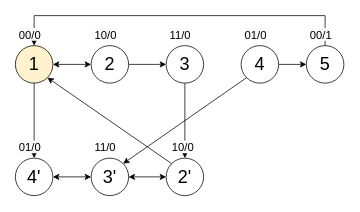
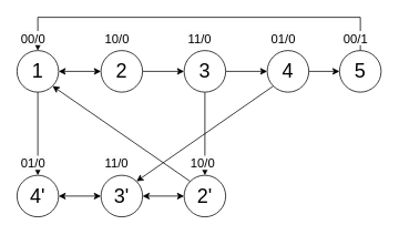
  <mxCell id="0" />
  <mxCell id="1" parent="0" />
- <mxCell id="2" value="&lt;font style=&quot;font-size: 24px;&quot;&gt;1&lt;/font&gt;" style="ellipse;whiteSpace=wrap;html=1;aspect=fixed;fillColor=#fff2cc;" parent="1" vertex="1"><mxGeometry x="20" y="60" width="50" height="50" as="geometry" /></mxCell>
+ <mxCell id="2" value="&lt;font style=&quot;font-size: 24px;&quot;&gt;1&lt;/font&gt;" style="ellipse;whiteSpace=wrap;html=1;aspect=fixed;" parent="1" vertex="1"><mxGeometry x="20" y="60" width="50" height="50" as="geometry" /></mxCell>
  <mxCell id="3" style="edgeStyle=orthogonalEdgeStyle;rounded=0;orthogonalLoop=1;jettySize=auto;html=1;exitX=1;exitY=0.5;exitDx=0;exitDy=0;entryX=0;entryY=0.5;entryDx=0;entryDy=0;" parent="1" source="4" target="8" edge="1"><mxGeometry relative="1" as="geometry" /></mxCell>
  <mxCell id="4" value="&lt;span style=&quot;font-size: 24px;&quot;&gt;2&lt;/span&gt;" style="ellipse;whiteSpace=wrap;html=1;aspect=fixed;" parent="1" vertex="1"><mxGeometry x="121" y="60" width="50" height="50" as="geometry" /></mxCell>
  <mxCell id="5" value="&lt;span style=&quot;color: rgb(0, 0, 0); font-family: Helvetica; font-size: 15px; font-style: normal; font-variant-ligatures: normal; font-variant-caps: normal; font-weight: 400; letter-spacing: normal; orphans: 2; text-align: center; text-indent: 0px; text-transform: none; widows: 2; word-spacing: 0px; -webkit-text-stroke-width: 0px; background-color: rgb(251, 251, 251); text-decoration-thickness: initial; text-decoration-style: initial; text-decoration-color: initial; float: none; display: inline !important;&quot;&gt;10/0&lt;/span&gt;" style="text;whiteSpace=wrap;html=1;" parent="1" vertex="1"><mxGeometry x="124" y="30" width="44" height="30" as="geometry" /></mxCell>
+ <mxCell id="6" style="edgeStyle=orthogonalEdgeStyle;rounded=0;orthogonalLoop=1;jettySize=auto;html=1;exitX=1;exitY=0.5;exitDx=0;exitDy=0;entryX=0;entryY=0.5;entryDx=0;entryDy=0;" parent="1" source="8" target="11" edge="1"><mxGeometry relative="1" as="geometry" /></mxCell>
  <mxCell id="7" style="edgeStyle=orthogonalEdgeStyle;rounded=0;orthogonalLoop=1;jettySize=auto;html=1;exitX=0.5;exitY=1;exitDx=0;exitDy=0;" parent="1" source="8" target="16" edge="1"><mxGeometry relative="1" as="geometry" /></mxCell>
  <mxCell id="8" value="&lt;span style=&quot;font-size: 24px;&quot;&gt;3&lt;/span&gt;" style="ellipse;whiteSpace=wrap;html=1;aspect=fixed;" parent="1" vertex="1"><mxGeometry x="221" y="60" width="50" height="50" as="geometry" /></mxCell>
  <mxCell id="9" value="&lt;span style=&quot;color: rgb(0, 0, 0); font-family: Helvetica; font-size: 15px; font-style: normal; font-variant-ligatures: normal; font-variant-caps: normal; font-weight: 400; letter-spacing: normal; orphans: 2; text-align: center; text-indent: 0px; text-transform: none; widows: 2; word-spacing: 0px; -webkit-text-stroke-width: 0px; background-color: rgb(251, 251, 251); text-decoration-thickness: initial; text-decoration-style: initial; text-decoration-color: initial; float: none; display: inline !important;&quot;&gt;11/0&lt;/span&gt;" style="text;whiteSpace=wrap;html=1;" parent="1" vertex="1"><mxGeometry x="224" y="30" width="44" height="30" as="geometry" /></mxCell>
  <mxCell id="10" style="edgeStyle=orthogonalEdgeStyle;rounded=0;orthogonalLoop=1;jettySize=auto;html=1;exitX=1;exitY=0.5;exitDx=0;exitDy=0;entryX=0;entryY=0.5;entryDx=0;entryDy=0;" parent="1" source="11" target="14" edge="1"><mxGeometry relative="1" as="geometry" /></mxCell>
  <mxCell id="11" value="&lt;font style=&quot;font-size: 24px;&quot;&gt;4&lt;/font&gt;" style="ellipse;whiteSpace=wrap;html=1;aspect=fixed;" parent="1" vertex="1"><mxGeometry x="321" y="60" width="50" height="50" as="geometry" /></mxCell>
  <mxCell id="12" value="&lt;span style=&quot;color: rgb(0, 0, 0); font-family: Helvetica; font-size: 15px; font-style: normal; font-variant-ligatures: normal; font-variant-caps: normal; font-weight: 400; letter-spacing: normal; orphans: 2; text-align: center; text-indent: 0px; text-transform: none; widows: 2; word-spacing: 0px; -webkit-text-stroke-width: 0px; background-color: rgb(251, 251, 251); text-decoration-thickness: initial; text-decoration-style: initial; text-decoration-color: initial; float: none; display: inline !important;&quot;&gt;01/0&lt;/span&gt;" style="text;whiteSpace=wrap;html=1;" parent="1" vertex="1"><mxGeometry x="324" y="30" width="44" height="30" as="geometry" /></mxCell>
  <mxCell id="13" style="edgeStyle=orthogonalEdgeStyle;rounded=0;orthogonalLoop=1;jettySize=auto;html=1;exitX=0.5;exitY=0;exitDx=0;exitDy=0;entryX=0.5;entryY=0;entryDx=0;entryDy=0;" edge="1" parent="1" source="14" target="2"><mxGeometry relative="1" as="geometry"><Array as="points"><mxPoint x="433" y="20" /><mxPoint x="45" y="20" /></Array></mxGeometry></mxCell>
  <mxCell id="14" value="&lt;font style=&quot;font-size: 24px;&quot;&gt;5&lt;/font&gt;" style="ellipse;whiteSpace=wrap;html=1;aspect=fixed;" parent="1" vertex="1"><mxGeometry x="408" y="60" width="50" height="50" as="geometry" /></mxCell>
  <mxCell id="15" value="&lt;span style=&quot;color: rgb(0, 0, 0); font-family: Helvetica; font-size: 15px; font-style: normal; font-variant-ligatures: normal; font-variant-caps: normal; font-weight: 400; letter-spacing: normal; orphans: 2; text-align: center; text-indent: 0px; text-transform: none; widows: 2; word-spacing: 0px; -webkit-text-stroke-width: 0px; background-color: rgb(251, 251, 251); text-decoration-thickness: initial; text-decoration-style: initial; text-decoration-color: initial; float: none; display: inline !important;&quot;&gt;00/1&lt;/span&gt;" style="text;whiteSpace=wrap;html=1;" parent="1" vertex="1"><mxGeometry x="411" y="30" width="44" height="30" as="geometry" /></mxCell>
  <mxCell id="16" value="&lt;span style=&quot;font-size: 24px;&quot;&gt;2'&lt;/span&gt;" style="ellipse;whiteSpace=wrap;html=1;aspect=fixed;" parent="1" vertex="1"><mxGeometry x="221" y="210" width="50" height="50" as="geometry" /></mxCell>
  <mxCell id="17" value="&lt;span style=&quot;color: rgb(0, 0, 0); font-family: Helvetica; font-size: 15px; font-style: normal; font-variant-ligatures: normal; font-variant-caps: normal; font-weight: 400; letter-spacing: normal; orphans: 2; text-align: center; text-indent: 0px; text-transform: none; widows: 2; word-spacing: 0px; -webkit-text-stroke-width: 0px; background-color: rgb(251, 251, 251); text-decoration-thickness: initial; text-decoration-style: initial; text-decoration-color: initial; float: none; display: inline !important;&quot;&gt;10/0&lt;/span&gt;" style="text;whiteSpace=wrap;html=1;" parent="1" vertex="1"><mxGeometry x="227" y="180" width="44" height="30" as="geometry" /></mxCell>
  <mxCell id="18" value="&lt;span style=&quot;font-size: 24px;&quot;&gt;3'&lt;/span&gt;" style="ellipse;whiteSpace=wrap;html=1;aspect=fixed;" parent="1" vertex="1"><mxGeometry x="121" y="210" width="50" height="50" as="geometry" /></mxCell>
  <mxCell id="19" value="&lt;span style=&quot;color: rgb(0, 0, 0); font-family: Helvetica; font-size: 15px; font-style: normal; font-variant-ligatures: normal; font-variant-caps: normal; font-weight: 400; letter-spacing: normal; orphans: 2; text-align: center; text-indent: 0px; text-transform: none; widows: 2; word-spacing: 0px; -webkit-text-stroke-width: 0px; background-color: rgb(251, 251, 251); text-decoration-thickness: initial; text-decoration-style: initial; text-decoration-color: initial; float: none; display: inline !important;&quot;&gt;11/0&lt;/span&gt;" style="text;whiteSpace=wrap;html=1;" parent="1" vertex="1"><mxGeometry x="124" y="180" width="44" height="30" as="geometry" /></mxCell>
  <mxCell id="20" value="&lt;font style=&quot;font-size: 24px;&quot;&gt;4'&lt;/font&gt;" style="ellipse;whiteSpace=wrap;html=1;aspect=fixed;" parent="1" vertex="1"><mxGeometry x="20" y="210" width="50" height="50" as="geometry" /></mxCell>
  <mxCell id="21" value="" style="endArrow=classic;startArrow=classic;html=1;rounded=0;exitX=1;exitY=0.5;exitDx=0;exitDy=0;entryX=0;entryY=0.5;entryDx=0;entryDy=0;" parent="1" source="20" target="18" edge="1"><mxGeometry width="50" height="50" relative="1" as="geometry"><mxPoint x="220" y="230" as="sourcePoint" /><mxPoint x="270" y="180" as="targetPoint" /></mxGeometry></mxCell>
  <mxCell id="22" value="" style="endArrow=none;startArrow=classic;html=1;rounded=0;exitX=0.5;exitY=0;exitDx=0;exitDy=0;entryX=0.5;entryY=1;entryDx=0;entryDy=0;" parent="1" source="20" target="2" edge="1"><mxGeometry width="50" height="50" relative="1" as="geometry"><mxPoint x="220" y="180" as="sourcePoint" /><mxPoint x="270" y="130" as="targetPoint" /></mxGeometry></mxCell>
  <mxCell id="23" value="&lt;span style=&quot;color: rgb(0, 0, 0); font-family: Helvetica; font-size: 15px; font-style: normal; font-variant-ligatures: normal; font-variant-caps: normal; font-weight: 400; letter-spacing: normal; orphans: 2; text-align: center; text-indent: 0px; text-transform: none; widows: 2; word-spacing: 0px; -webkit-text-stroke-width: 0px; background-color: rgb(251, 251, 251); text-decoration-thickness: initial; text-decoration-style: initial; text-decoration-color: initial; float: none; display: inline !important;&quot;&gt;01/0&lt;/span&gt;" style="text;whiteSpace=wrap;html=1;" parent="1" vertex="1"><mxGeometry x="23" y="180" width="44" height="30" as="geometry" /></mxCell>
  <mxCell id="24" value="" style="endArrow=classic;startArrow=classic;html=1;rounded=0;exitX=1;exitY=0.5;exitDx=0;exitDy=0;entryX=0;entryY=0.5;entryDx=0;entryDy=0;" parent="1" source="18" target="16" edge="1"><mxGeometry width="50" height="50" relative="1" as="geometry"><mxPoint x="220" y="260" as="sourcePoint" /><mxPoint x="270" y="210" as="targetPoint" /></mxGeometry></mxCell>
  <mxCell id="25" value="" style="endArrow=classic;html=1;rounded=0;exitX=0;exitY=0;exitDx=0;exitDy=0;entryX=1;entryY=1;entryDx=0;entryDy=0;" parent="1" source="16" target="2" edge="1"><mxGeometry width="50" height="50" relative="1" as="geometry"><mxPoint x="170" y="200" as="sourcePoint" /><mxPoint x="220" y="150" as="targetPoint" /></mxGeometry></mxCell>
  <mxCell id="26" value="" style="endArrow=classic;startArrow=classic;html=1;rounded=0;exitX=1;exitY=0.5;exitDx=0;exitDy=0;" parent="1" source="2" target="4" edge="1"><mxGeometry width="50" height="50" relative="1" as="geometry"><mxPoint x="170" y="200" as="sourcePoint" /><mxPoint x="220" y="150" as="targetPoint" /></mxGeometry></mxCell>
  <mxCell id="27" value="" style="endArrow=classic;html=1;rounded=0;exitX=0;exitY=1;exitDx=0;exitDy=0;entryX=1;entryY=0;entryDx=0;entryDy=0;" parent="1" source="11" target="18" edge="1"><mxGeometry width="50" height="50" relative="1" as="geometry"><mxPoint x="170" y="160" as="sourcePoint" /><mxPoint x="220" y="110" as="targetPoint" /></mxGeometry></mxCell>
  <mxCell id="28" value="&lt;span style=&quot;color: rgb(0, 0, 0); font-family: Helvetica; font-size: 15px; font-style: normal; font-variant-ligatures: normal; font-variant-caps: normal; font-weight: 400; letter-spacing: normal; orphans: 2; text-align: center; text-indent: 0px; text-transform: none; widows: 2; word-spacing: 0px; -webkit-text-stroke-width: 0px; background-color: rgb(251, 251, 251); text-decoration-thickness: initial; text-decoration-style: initial; text-decoration-color: initial; float: none; display: inline !important;&quot;&gt;00/0&lt;/span&gt;" style="text;whiteSpace=wrap;html=1;" parent="1" vertex="1"><mxGeometry x="23" y="30" width="44" height="30" as="geometry" /></mxCell>
